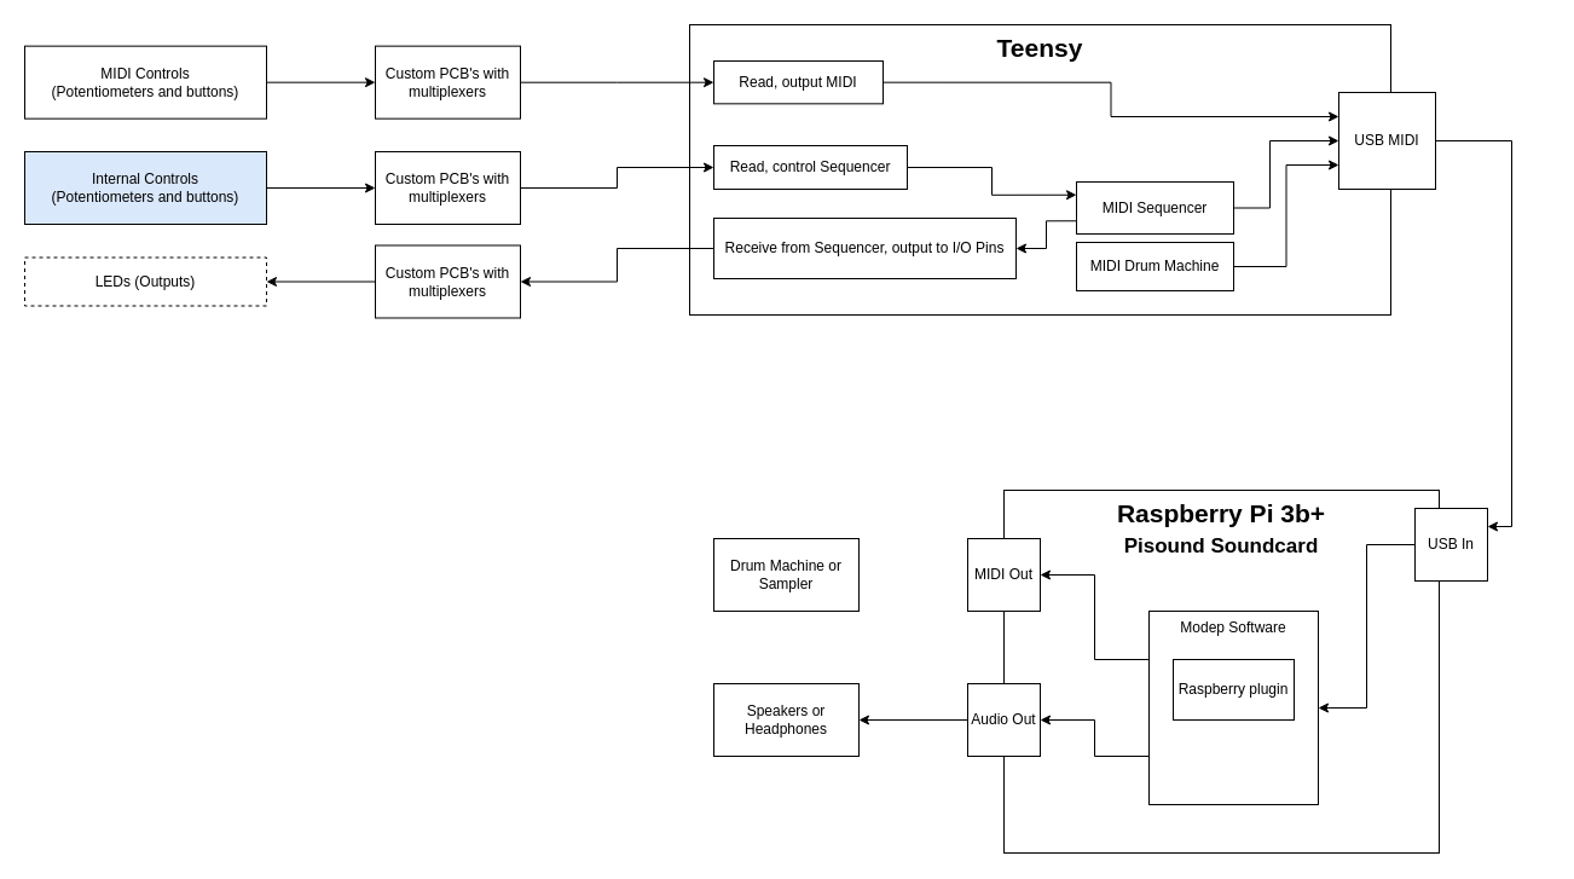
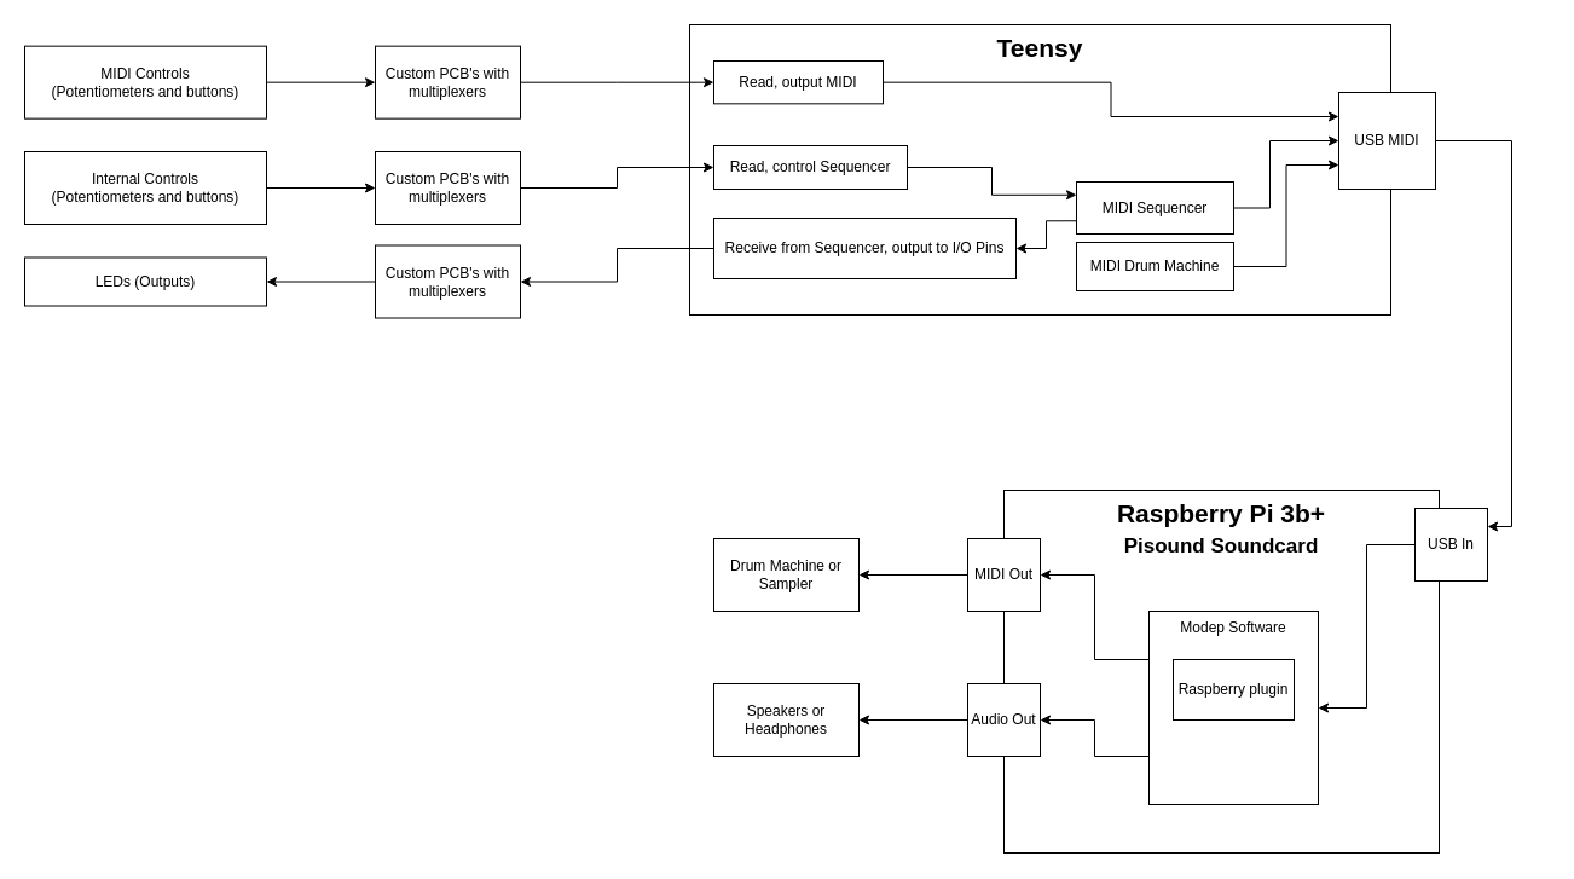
  <mxCell id="0" />
  <mxCell id="1" parent="0" />
  <mxCell id="2" value="Custom PCB's with multiplexers" style="rounded=0;whiteSpace=wrap;html=1;" parent="1" vertex="1"><mxGeometry x="310" y="37.66" width="120" height="60" as="geometry" /></mxCell>
  <mxCell id="3" style="edgeStyle=orthogonalEdgeStyle;rounded=0;orthogonalLoop=1;jettySize=auto;html=1;exitX=0;exitY=0.5;exitDx=0;exitDy=0;entryX=1;entryY=0.5;entryDx=0;entryDy=0;" parent="1" source="4" target="22" edge="1"><mxGeometry relative="1" as="geometry" /></mxCell>
  <mxCell id="4" value="Custom PCB's with multiplexers" style="rounded=0;whiteSpace=wrap;html=1;" parent="1" vertex="1"><mxGeometry x="310" y="202.5" width="120" height="60" as="geometry" /></mxCell>
  <mxCell id="5" value="Custom PCB's with multiplexers" style="rounded=0;whiteSpace=wrap;html=1;" parent="1" vertex="1"><mxGeometry x="310" y="125" width="120" height="60" as="geometry" /></mxCell>
  <mxCell id="6" value="" style="group" parent="1" vertex="1" connectable="0"><mxGeometry x="570" y="20" width="710" height="425" as="geometry" /></mxCell>
  <mxCell id="7" value="" style="group" parent="6" vertex="1" connectable="0"><mxGeometry width="617" height="240" as="geometry" /></mxCell>
  <mxCell id="8" value="Teensy" style="rounded=0;whiteSpace=wrap;html=1;verticalAlign=top;fontSize=21;fontStyle=1" parent="7" vertex="1"><mxGeometry width="580" height="240" as="geometry" /></mxCell>
  <mxCell id="9" style="edgeStyle=orthogonalEdgeStyle;rounded=0;orthogonalLoop=1;jettySize=auto;html=1;exitX=1;exitY=0.5;exitDx=0;exitDy=0;entryX=0;entryY=0.25;entryDx=0;entryDy=0;" parent="7" source="10" target="17" edge="1"><mxGeometry relative="1" as="geometry" /></mxCell>
  <mxCell id="10" value="Read, output MIDI" style="rounded=0;whiteSpace=wrap;html=1;" parent="7" vertex="1"><mxGeometry x="20" y="30" width="140" height="35.33" as="geometry" /></mxCell>
  <mxCell id="11" style="edgeStyle=orthogonalEdgeStyle;rounded=0;orthogonalLoop=1;jettySize=auto;html=1;exitX=1;exitY=0.5;exitDx=0;exitDy=0;entryX=0;entryY=0.25;entryDx=0;entryDy=0;" parent="7" source="12" target="16" edge="1"><mxGeometry relative="1" as="geometry" /></mxCell>
  <mxCell id="12" value="Read, control Sequencer" style="rounded=0;whiteSpace=wrap;html=1;" parent="7" vertex="1"><mxGeometry x="20" y="100" width="160" height="36" as="geometry" /></mxCell>
  <mxCell id="13" value="Receive from Sequencer, output to I/O Pins" style="rounded=0;whiteSpace=wrap;html=1;" parent="7" vertex="1"><mxGeometry x="20" y="160" width="250" height="50" as="geometry" /></mxCell>
  <mxCell id="14" style="edgeStyle=orthogonalEdgeStyle;rounded=0;orthogonalLoop=1;jettySize=auto;html=1;exitX=1;exitY=0.5;exitDx=0;exitDy=0;entryX=0;entryY=0.5;entryDx=0;entryDy=0;" parent="7" source="16" target="17" edge="1"><mxGeometry relative="1" as="geometry"><Array as="points"><mxPoint x="480" y="152" /><mxPoint x="480" y="96" /></Array></mxGeometry></mxCell>
  <mxCell id="15" style="edgeStyle=orthogonalEdgeStyle;rounded=0;orthogonalLoop=1;jettySize=auto;html=1;exitX=0;exitY=0.75;exitDx=0;exitDy=0;" parent="7" source="16" target="13" edge="1"><mxGeometry relative="1" as="geometry" /></mxCell>
  <mxCell id="16" value="MIDI Sequencer" style="rounded=0;whiteSpace=wrap;html=1;" parent="7" vertex="1"><mxGeometry x="320" y="130" width="130" height="43" as="geometry" /></mxCell>
  <mxCell id="17" value="USB MIDI" style="whiteSpace=wrap;html=1;aspect=fixed;" parent="7" vertex="1"><mxGeometry x="537" y="56" width="80" height="80" as="geometry" /></mxCell>
  <mxCell id="18" style="edgeStyle=orthogonalEdgeStyle;rounded=0;orthogonalLoop=1;jettySize=auto;html=1;exitX=1;exitY=0.5;exitDx=0;exitDy=0;entryX=0;entryY=0.75;entryDx=0;entryDy=0;" parent="7" source="19" target="17" edge="1"><mxGeometry relative="1" as="geometry" /></mxCell>
  <mxCell id="19" value="MIDI Drum Machine" style="rounded=0;whiteSpace=wrap;html=1;" parent="7" vertex="1"><mxGeometry x="320" y="180" width="130" height="40" as="geometry" /></mxCell>
  <mxCell id="20" style="edgeStyle=orthogonalEdgeStyle;rounded=0;orthogonalLoop=1;jettySize=auto;html=1;exitX=1;exitY=0.5;exitDx=0;exitDy=0;entryX=0;entryY=0.5;entryDx=0;entryDy=0;" parent="1" source="21" target="2" edge="1"><mxGeometry relative="1" as="geometry" /></mxCell>
  <mxCell id="21" value="MIDI Controls&lt;br&gt;(Potentiometers and buttons)" style="rounded=0;whiteSpace=wrap;html=1;" parent="1" vertex="1"><mxGeometry x="20" y="37.66" width="200" height="60" as="geometry" /></mxCell>
- <mxCell id="22" value="LEDs (Outputs)" style="rounded=0;whiteSpace=wrap;html=1;dashed=1;" parent="1" vertex="1"><mxGeometry x="20" y="212.5" width="200" height="40" as="geometry" /></mxCell>
+ <mxCell id="22" value="LEDs (Outputs)" style="rounded=0;whiteSpace=wrap;html=1;" parent="1" vertex="1"><mxGeometry x="20" y="212.5" width="200" height="40" as="geometry" /></mxCell>
  <mxCell id="23" style="edgeStyle=orthogonalEdgeStyle;rounded=0;orthogonalLoop=1;jettySize=auto;html=1;entryX=0;entryY=0.5;entryDx=0;entryDy=0;" parent="1" source="24" target="5" edge="1"><mxGeometry relative="1" as="geometry" /></mxCell>
- <mxCell id="24" value="Internal Controls&lt;div&gt;(Potentiometers and buttons)&lt;/div&gt;" style="rounded=0;whiteSpace=wrap;html=1;fillColor=#dae8fc;" parent="1" vertex="1"><mxGeometry x="20" y="125" width="200" height="60" as="geometry" /></mxCell>
+ <mxCell id="24" value="Internal Controls&lt;div&gt;(Potentiometers and buttons)&lt;/div&gt;" style="rounded=0;whiteSpace=wrap;html=1;" parent="1" vertex="1"><mxGeometry x="20" y="125" width="200" height="60" as="geometry" /></mxCell>
  <mxCell id="25" style="edgeStyle=orthogonalEdgeStyle;rounded=0;orthogonalLoop=1;jettySize=auto;html=1;" parent="1" source="2" target="10" edge="1"><mxGeometry relative="1" as="geometry" /></mxCell>
  <mxCell id="26" style="edgeStyle=orthogonalEdgeStyle;rounded=0;orthogonalLoop=1;jettySize=auto;html=1;" parent="1" source="5" target="12" edge="1"><mxGeometry relative="1" as="geometry" /></mxCell>
  <mxCell id="27" style="edgeStyle=orthogonalEdgeStyle;rounded=0;orthogonalLoop=1;jettySize=auto;html=1;exitX=0;exitY=0.5;exitDx=0;exitDy=0;entryX=1;entryY=0.5;entryDx=0;entryDy=0;" parent="1" source="13" target="4" edge="1"><mxGeometry relative="1" as="geometry" /></mxCell>
  <mxCell id="28" style="edgeStyle=orthogonalEdgeStyle;rounded=0;orthogonalLoop=1;jettySize=auto;html=1;exitX=1;exitY=0.5;exitDx=0;exitDy=0;entryX=1;entryY=0.25;entryDx=0;entryDy=0;" parent="1" source="17" target="34" edge="1"><mxGeometry relative="1" as="geometry" /></mxCell>
  <mxCell id="29" value="" style="group" parent="1" vertex="1" connectable="0"><mxGeometry x="590" y="405" width="640" height="300" as="geometry" /></mxCell>
  <mxCell id="30" value="Raspberry Pi 3b+&lt;br&gt;&lt;span style=&quot;font-size: 17px;&quot;&gt;Pisound Soundcard&lt;/span&gt;" style="rounded=0;whiteSpace=wrap;html=1;verticalAlign=top;align=center;fontSize=21;fontStyle=1" parent="29" vertex="1"><mxGeometry x="240" width="360" height="300" as="geometry" /></mxCell>
+ <mxCell id="31" style="edgeStyle=orthogonalEdgeStyle;rounded=0;orthogonalLoop=1;jettySize=auto;html=1;exitX=0;exitY=0.5;exitDx=0;exitDy=0;entryX=1;entryY=0.5;entryDx=0;entryDy=0;" parent="29" source="32" target="40" edge="1"><mxGeometry relative="1" as="geometry" /></mxCell>
  <mxCell id="32" value="MIDI Out" style="rounded=0;whiteSpace=wrap;html=1;" parent="29" vertex="1"><mxGeometry x="210" y="40" width="60" height="60" as="geometry" /></mxCell>
  <mxCell id="33" style="edgeStyle=orthogonalEdgeStyle;rounded=0;orthogonalLoop=1;jettySize=auto;html=1;exitX=0;exitY=0.5;exitDx=0;exitDy=0;entryX=1;entryY=0.5;entryDx=0;entryDy=0;" parent="29" source="34" target="37" edge="1"><mxGeometry relative="1" as="geometry" /></mxCell>
  <mxCell id="34" value="USB In" style="rounded=0;whiteSpace=wrap;html=1;" parent="29" vertex="1"><mxGeometry x="580" y="15" width="60" height="60" as="geometry" /></mxCell>
  <mxCell id="35" style="edgeStyle=orthogonalEdgeStyle;rounded=0;orthogonalLoop=1;jettySize=auto;html=1;exitX=0;exitY=0.25;exitDx=0;exitDy=0;entryX=1;entryY=0.5;entryDx=0;entryDy=0;" parent="29" source="37" target="32" edge="1"><mxGeometry relative="1" as="geometry" /></mxCell>
  <mxCell id="36" style="edgeStyle=orthogonalEdgeStyle;rounded=0;orthogonalLoop=1;jettySize=auto;html=1;exitX=0;exitY=0.75;exitDx=0;exitDy=0;" parent="29" source="37" target="39" edge="1"><mxGeometry relative="1" as="geometry" /></mxCell>
  <mxCell id="37" value="Modep Software" style="rounded=0;whiteSpace=wrap;html=1;verticalAlign=top;" parent="29" vertex="1"><mxGeometry x="360" y="100" width="140" height="160" as="geometry" /></mxCell>
  <mxCell id="38" style="edgeStyle=orthogonalEdgeStyle;rounded=0;orthogonalLoop=1;jettySize=auto;html=1;exitX=0;exitY=0.5;exitDx=0;exitDy=0;entryX=1;entryY=0.5;entryDx=0;entryDy=0;" parent="29" source="39" target="41" edge="1"><mxGeometry relative="1" as="geometry" /></mxCell>
  <mxCell id="39" value="Audio Out" style="rounded=0;whiteSpace=wrap;html=1;" parent="29" vertex="1"><mxGeometry x="210" y="160" width="60" height="60" as="geometry" /></mxCell>
  <mxCell id="40" value="Drum Machine or Sampler" style="rounded=0;whiteSpace=wrap;html=1;" parent="29" vertex="1"><mxGeometry y="40" width="120" height="60" as="geometry" /></mxCell>
  <mxCell id="41" value="Speakers or&lt;div&gt;Headphones&lt;/div&gt;" style="rounded=0;whiteSpace=wrap;html=1;" parent="29" vertex="1"><mxGeometry y="160" width="120" height="60" as="geometry" /></mxCell>
  <mxCell id="42" value="Raspberry plugin" style="rounded=0;whiteSpace=wrap;html=1;" parent="29" vertex="1"><mxGeometry x="380" y="140" width="100" height="50" as="geometry" /></mxCell>
